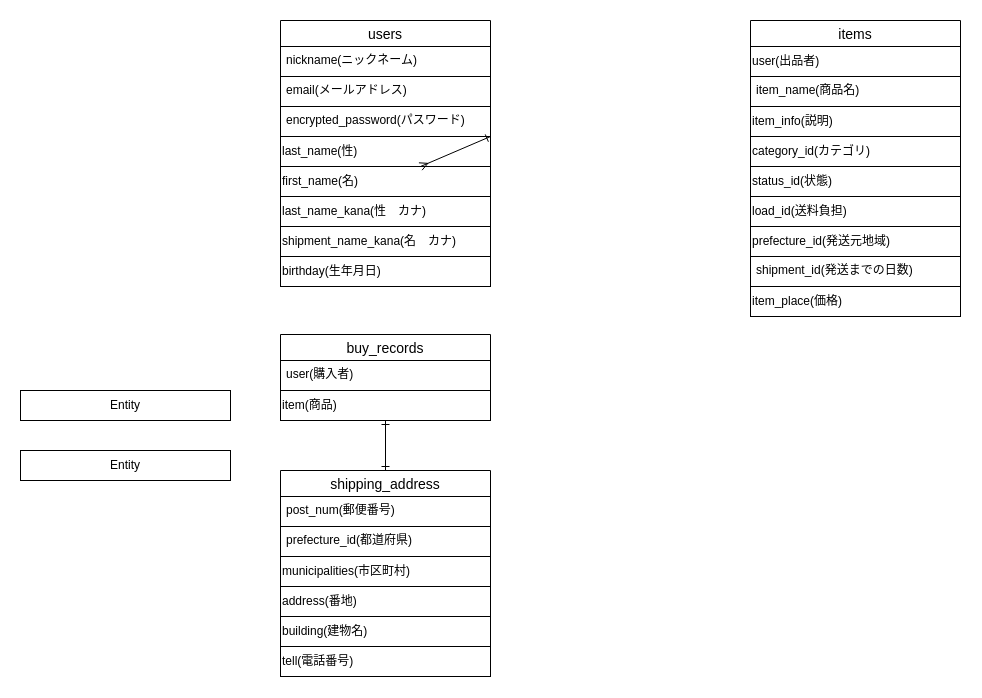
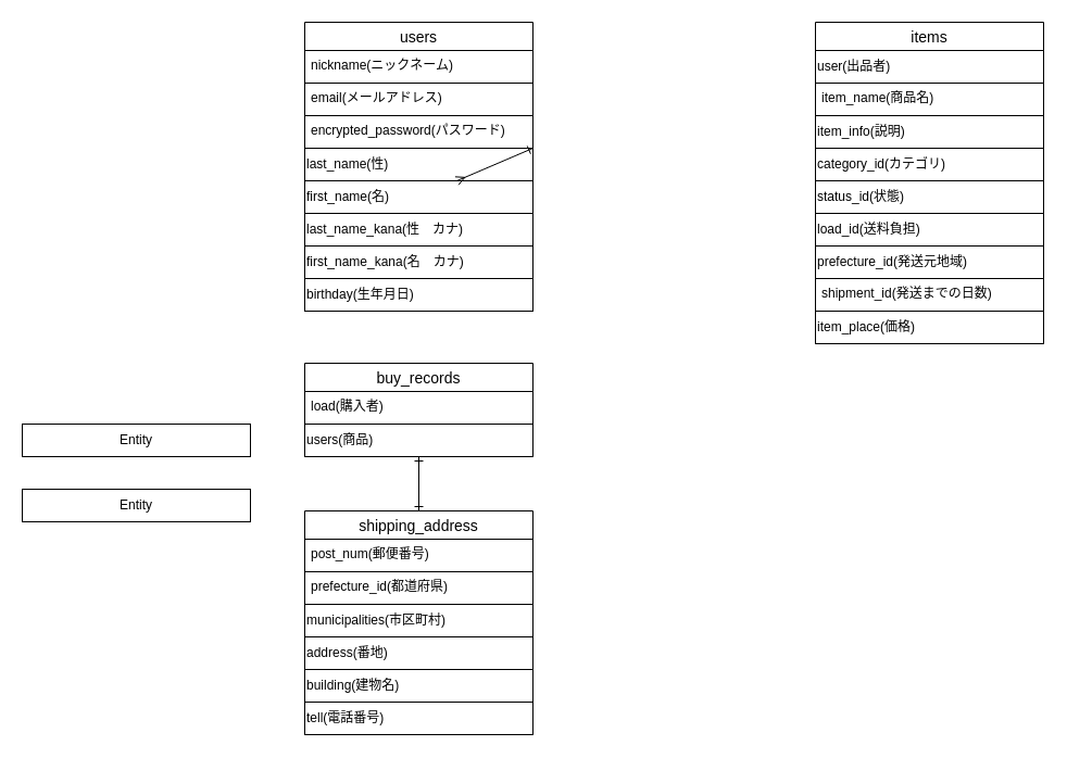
  <mxCell id="0" />
  <mxCell id="1" parent="0" />
  <mxCell id="2" style="edgeStyle=none;html=1;exitX=0.5;exitY=0;exitDx=0;exitDy=0;entryX=0.5;entryY=1;entryDx=0;entryDy=0;startArrow=ERone;startFill=0;endArrow=ERone;endFill=0;" parent="1" source="3" target="32" edge="1"><mxGeometry relative="1" as="geometry" /></mxCell>
  <mxCell id="3" value="shipping_address" style="swimlane;fontStyle=0;childLayout=stackLayout;horizontal=1;startSize=26;horizontalStack=0;resizeParent=1;resizeParentMax=0;resizeLast=0;collapsible=1;marginBottom=0;align=center;fontSize=14;" parent="1" vertex="1"><mxGeometry x="280" y="470" width="210" height="206" as="geometry" /></mxCell>
  <mxCell id="4" value="post_num(郵便番号)" style="text;strokeColor=default;fillColor=none;spacingLeft=4;spacingRight=4;overflow=hidden;rotatable=0;points=[[0,0.5],[1,0.5]];portConstraint=eastwest;fontSize=12;" parent="3" vertex="1"><mxGeometry y="26" width="210" height="30" as="geometry" /></mxCell>
  <mxCell id="5" value="prefecture_id(都道府県)" style="text;strokeColor=none;fillColor=none;spacingLeft=4;spacingRight=4;overflow=hidden;rotatable=0;points=[[0,0.5],[1,0.5]];portConstraint=eastwest;fontSize=12;" parent="3" vertex="1"><mxGeometry y="56" width="210" height="30" as="geometry" /></mxCell>
  <mxCell id="6" value="municipalities(市区町村)" style="whiteSpace=wrap;html=1;align=left;fillColor=none;" parent="3" vertex="1"><mxGeometry y="86" width="210" height="30" as="geometry" /></mxCell>
  <mxCell id="7" value="address(番地)" style="whiteSpace=wrap;html=1;align=left;fillColor=none;" parent="3" vertex="1"><mxGeometry y="116" width="210" height="30" as="geometry" /></mxCell>
  <mxCell id="8" value="building(建物名)" style="whiteSpace=wrap;html=1;align=left;fillColor=none;" parent="3" vertex="1"><mxGeometry y="146" width="210" height="30" as="geometry" /></mxCell>
  <mxCell id="9" value="tell(電話番号)" style="whiteSpace=wrap;html=1;align=left;fillColor=none;" parent="3" vertex="1"><mxGeometry y="176" width="210" height="30" as="geometry" /></mxCell>
  <mxCell id="10" value="users" style="swimlane;fontStyle=0;childLayout=stackLayout;horizontal=1;startSize=26;horizontalStack=0;resizeParent=1;resizeParentMax=0;resizeLast=0;collapsible=1;marginBottom=0;align=center;fontSize=14;labelBorderColor=none;" parent="1" vertex="1"><mxGeometry x="280" y="20" width="210" height="266" as="geometry" /></mxCell>
  <mxCell id="11" value="nickname(ニックネーム)" style="text;strokeColor=default;fillColor=none;spacingLeft=4;spacingRight=4;overflow=hidden;rotatable=0;points=[[0,0.5],[1,0.5]];portConstraint=eastwest;fontSize=12;labelBorderColor=none;" parent="10" vertex="1"><mxGeometry y="26" width="210" height="30" as="geometry" /></mxCell>
  <mxCell id="12" value="email(メールアドレス)" style="text;strokeColor=default;fillColor=none;spacingLeft=4;spacingRight=4;overflow=hidden;rotatable=0;points=[[0,0.5],[1,0.5]];portConstraint=eastwest;fontSize=12;labelBorderColor=none;" parent="10" vertex="1"><mxGeometry y="56" width="210" height="30" as="geometry" /></mxCell>
  <mxCell id="13" value="encrypted_password(パスワード)" style="text;strokeColor=none;fillColor=none;spacingLeft=4;spacingRight=4;overflow=hidden;rotatable=0;points=[[0,0.5],[1,0.5]];portConstraint=eastwest;fontSize=12;labelBorderColor=none;" parent="10" vertex="1"><mxGeometry y="86" width="210" height="30" as="geometry" /></mxCell>
  <mxCell id="14" value="last_name(性)" style="whiteSpace=wrap;html=1;align=left;labelBorderColor=none;labelBackgroundColor=default;fillColor=none;" parent="10" vertex="1"><mxGeometry y="116" width="210" height="30" as="geometry" /></mxCell>
  <mxCell id="15" value="first_name(名)" style="whiteSpace=wrap;html=1;align=left;labelBorderColor=none;fillColor=none;" parent="10" vertex="1"><mxGeometry y="146" width="210" height="30" as="geometry" /></mxCell>
  <mxCell id="16" value="last_name_kana(性　カナ)" style="whiteSpace=wrap;html=1;align=left;labelBorderColor=none;labelBackgroundColor=default;fillColor=none;" parent="10" vertex="1"><mxGeometry y="176" width="210" height="30" as="geometry" /></mxCell>
- <mxCell id="17" value="shipment_name_kana(名　カナ)" style="whiteSpace=wrap;html=1;align=left;labelBorderColor=none;labelBackgroundColor=default;fillColor=none;" parent="10" vertex="1"><mxGeometry y="206" width="210" height="30" as="geometry" /></mxCell>
+ <mxCell id="17" value="first_name_kana(名　カナ)" style="whiteSpace=wrap;html=1;align=left;labelBorderColor=none;labelBackgroundColor=default;fillColor=none;" parent="10" vertex="1"><mxGeometry y="206" width="210" height="30" as="geometry" /></mxCell>
  <mxCell id="18" value="birthday(生年月日)" style="whiteSpace=wrap;html=1;align=left;labelBorderColor=none;fillColor=none;" parent="10" vertex="1"><mxGeometry y="236" width="210" height="30" as="geometry" /></mxCell>
  <mxCell id="19" value="items" style="swimlane;fontStyle=0;childLayout=stackLayout;horizontal=1;startSize=26;horizontalStack=0;resizeParent=1;resizeParentMax=0;resizeLast=0;collapsible=1;marginBottom=0;align=center;fontSize=14;labelBorderColor=none;" parent="1" vertex="1"><mxGeometry x="750" y="20" width="210" height="296" as="geometry" /></mxCell>
  <mxCell id="20" value="user(出品者)" style="whiteSpace=wrap;html=1;align=left;fillColor=none;" parent="19" vertex="1"><mxGeometry y="26" width="210" height="30" as="geometry" /></mxCell>
  <mxCell id="21" value="item_name(商品名)" style="text;strokeColor=default;fillColor=none;spacingLeft=4;spacingRight=4;overflow=hidden;rotatable=0;points=[[0,0.5],[1,0.5]];portConstraint=eastwest;fontSize=12;labelBorderColor=none;" parent="19" vertex="1"><mxGeometry y="56" width="210" height="30" as="geometry" /></mxCell>
  <mxCell id="22" value="item_info(説明)" style="whiteSpace=wrap;html=1;align=left;strokeColor=default;fillColor=none;" parent="19" vertex="1"><mxGeometry y="86" width="210" height="30" as="geometry" /></mxCell>
  <mxCell id="23" value="category_id(カテゴリ)" style="whiteSpace=wrap;html=1;align=left;strokeColor=default;fillColor=none;" parent="19" vertex="1"><mxGeometry y="116" width="210" height="30" as="geometry" /></mxCell>
  <mxCell id="24" value="status_id(状態)" style="whiteSpace=wrap;html=1;align=left;strokeColor=default;fillColor=none;" parent="19" vertex="1"><mxGeometry y="146" width="210" height="30" as="geometry" /></mxCell>
  <mxCell id="25" value="load_id(送料負担)" style="whiteSpace=wrap;html=1;align=left;strokeColor=default;fillColor=none;" parent="19" vertex="1"><mxGeometry y="176" width="210" height="30" as="geometry" /></mxCell>
  <mxCell id="26" value="prefecture_id(発送元地域)" style="whiteSpace=wrap;html=1;align=left;strokeColor=default;fillColor=none;" parent="19" vertex="1"><mxGeometry y="206" width="210" height="30" as="geometry" /></mxCell>
  <mxCell id="27" value="shipment_id(発送までの日数)" style="text;strokeColor=none;fillColor=none;spacingLeft=4;spacingRight=4;overflow=hidden;rotatable=0;points=[[0,0.5],[1,0.5]];portConstraint=eastwest;fontSize=12;labelBorderColor=none;" parent="19" vertex="1"><mxGeometry y="236" width="210" height="30" as="geometry" /></mxCell>
  <mxCell id="28" value="item_place(価格)" style="whiteSpace=wrap;html=1;align=left;strokeColor=default;fillColor=none;" parent="19" vertex="1"><mxGeometry y="266" width="210" height="30" as="geometry" /></mxCell>
  <mxCell id="29" style="edgeStyle=none;html=1;exitX=1;exitY=0;exitDx=0;exitDy=0;endArrow=ERmany;endFill=0;startArrow=ERone;startFill=0;" parent="1" source="14" target="15" edge="1"><mxGeometry relative="1" as="geometry" /></mxCell>
  <mxCell id="30" value="Entity" style="whiteSpace=wrap;html=1;align=center;fillColor=none;" parent="1" vertex="1"><mxGeometry x="20" y="450" width="210" height="30" as="geometry" /></mxCell>
  <mxCell id="31" value="Entity" style="whiteSpace=wrap;html=1;align=center;fillColor=none;" parent="1" vertex="1"><mxGeometry x="20" y="390" width="210" height="30" as="geometry" /></mxCell>
  <mxCell id="32" value="buy_records" style="swimlane;fontStyle=0;childLayout=stackLayout;horizontal=1;startSize=26;horizontalStack=0;resizeParent=1;resizeParentMax=0;resizeLast=0;collapsible=1;marginBottom=0;align=center;fontSize=14;fillColor=none;" parent="1" vertex="1"><mxGeometry x="280" y="334" width="210" height="86" as="geometry"><mxRectangle x="40" y="320" width="50" height="26" as="alternateBounds" /></mxGeometry></mxCell>
- <mxCell id="33" value="user(購入者)" style="text;strokeColor=default;fillColor=none;spacingLeft=4;spacingRight=4;overflow=hidden;rotatable=0;points=[[0,0.5],[1,0.5]];portConstraint=eastwest;fontSize=12;" parent="32" vertex="1"><mxGeometry y="26" width="210" height="30" as="geometry" /></mxCell>
- <mxCell id="34" value="item(商品)" style="whiteSpace=wrap;html=1;align=left;fillColor=none;" parent="32" vertex="1"><mxGeometry y="56" width="210" height="30" as="geometry" /></mxCell>
+ <mxCell id="33" value="load(購入者)" style="text;strokeColor=default;fillColor=none;spacingLeft=4;spacingRight=4;overflow=hidden;rotatable=0;points=[[0,0.5],[1,0.5]];portConstraint=eastwest;fontSize=12;" parent="32" vertex="1"><mxGeometry y="26" width="210" height="30" as="geometry" /></mxCell>
+ <mxCell id="34" value="users(商品)" style="whiteSpace=wrap;html=1;align=left;fillColor=none;" parent="32" vertex="1"><mxGeometry y="56" width="210" height="30" as="geometry" /></mxCell>
